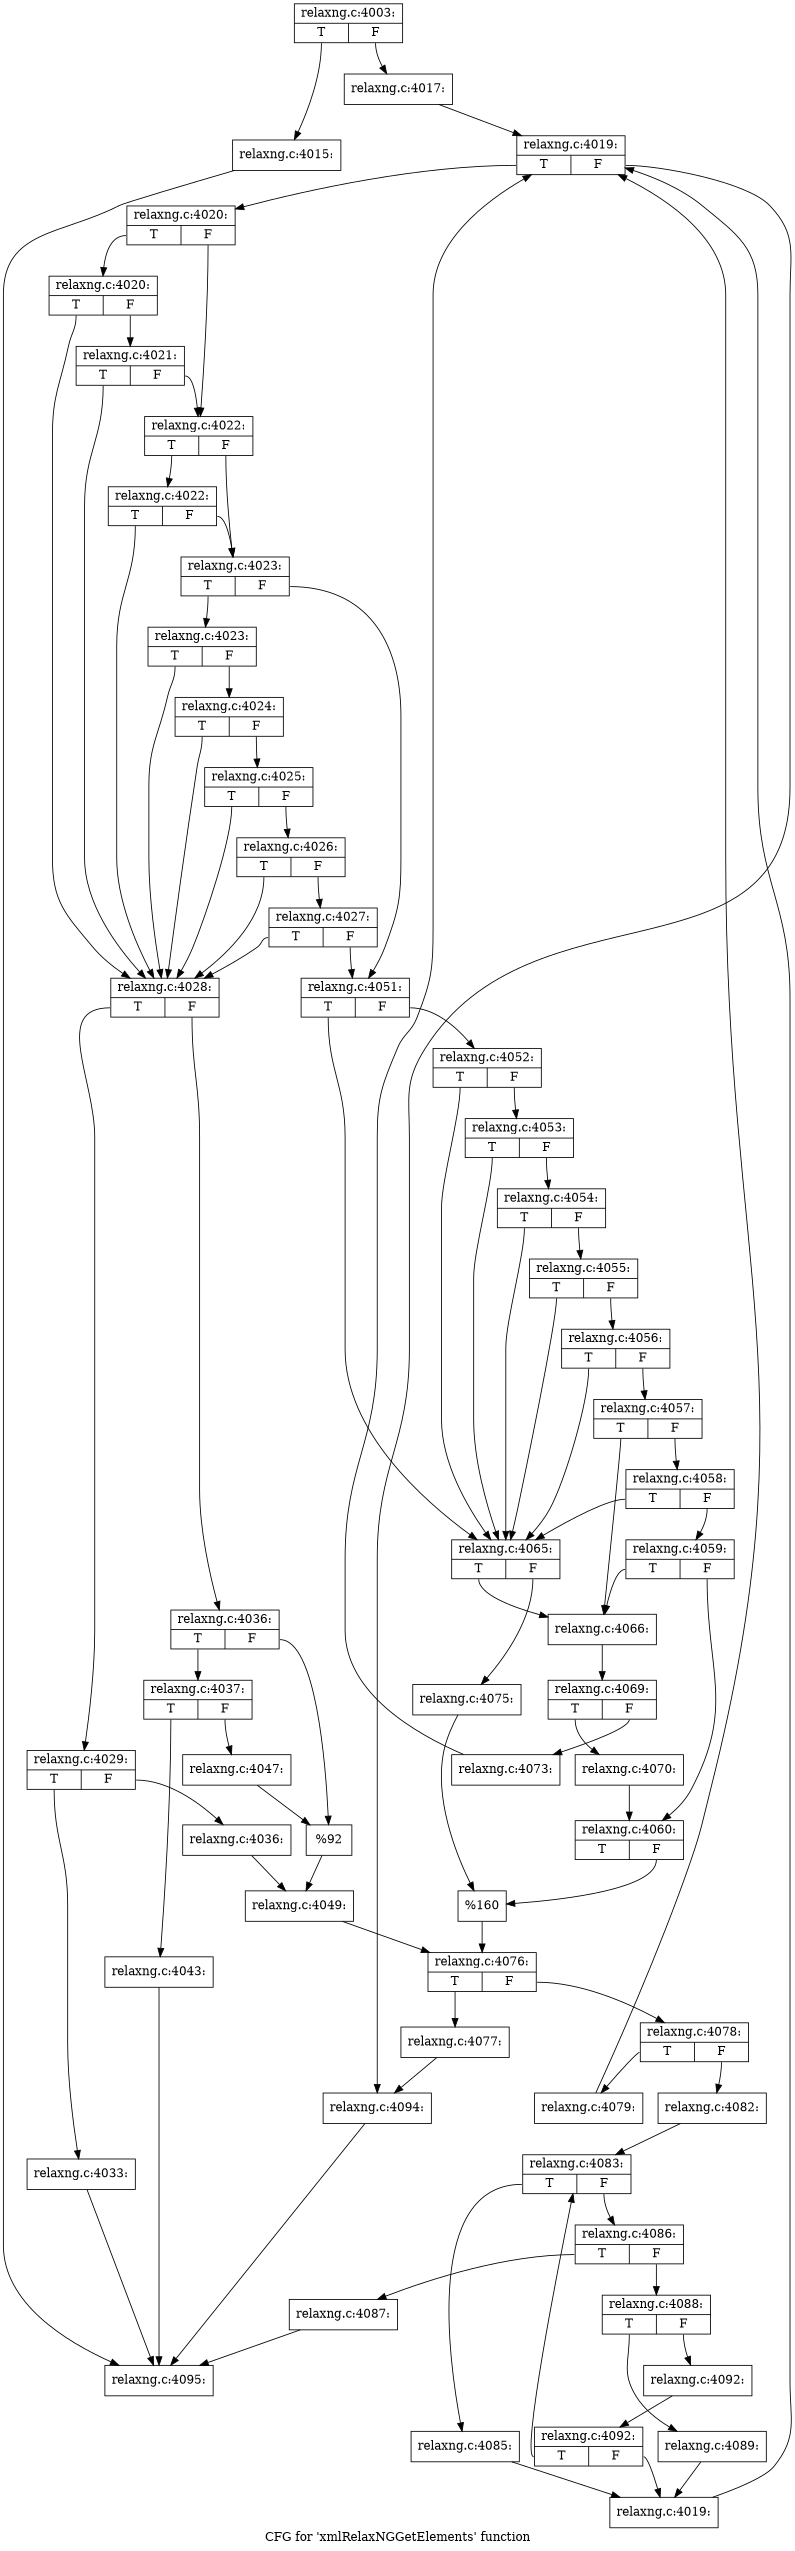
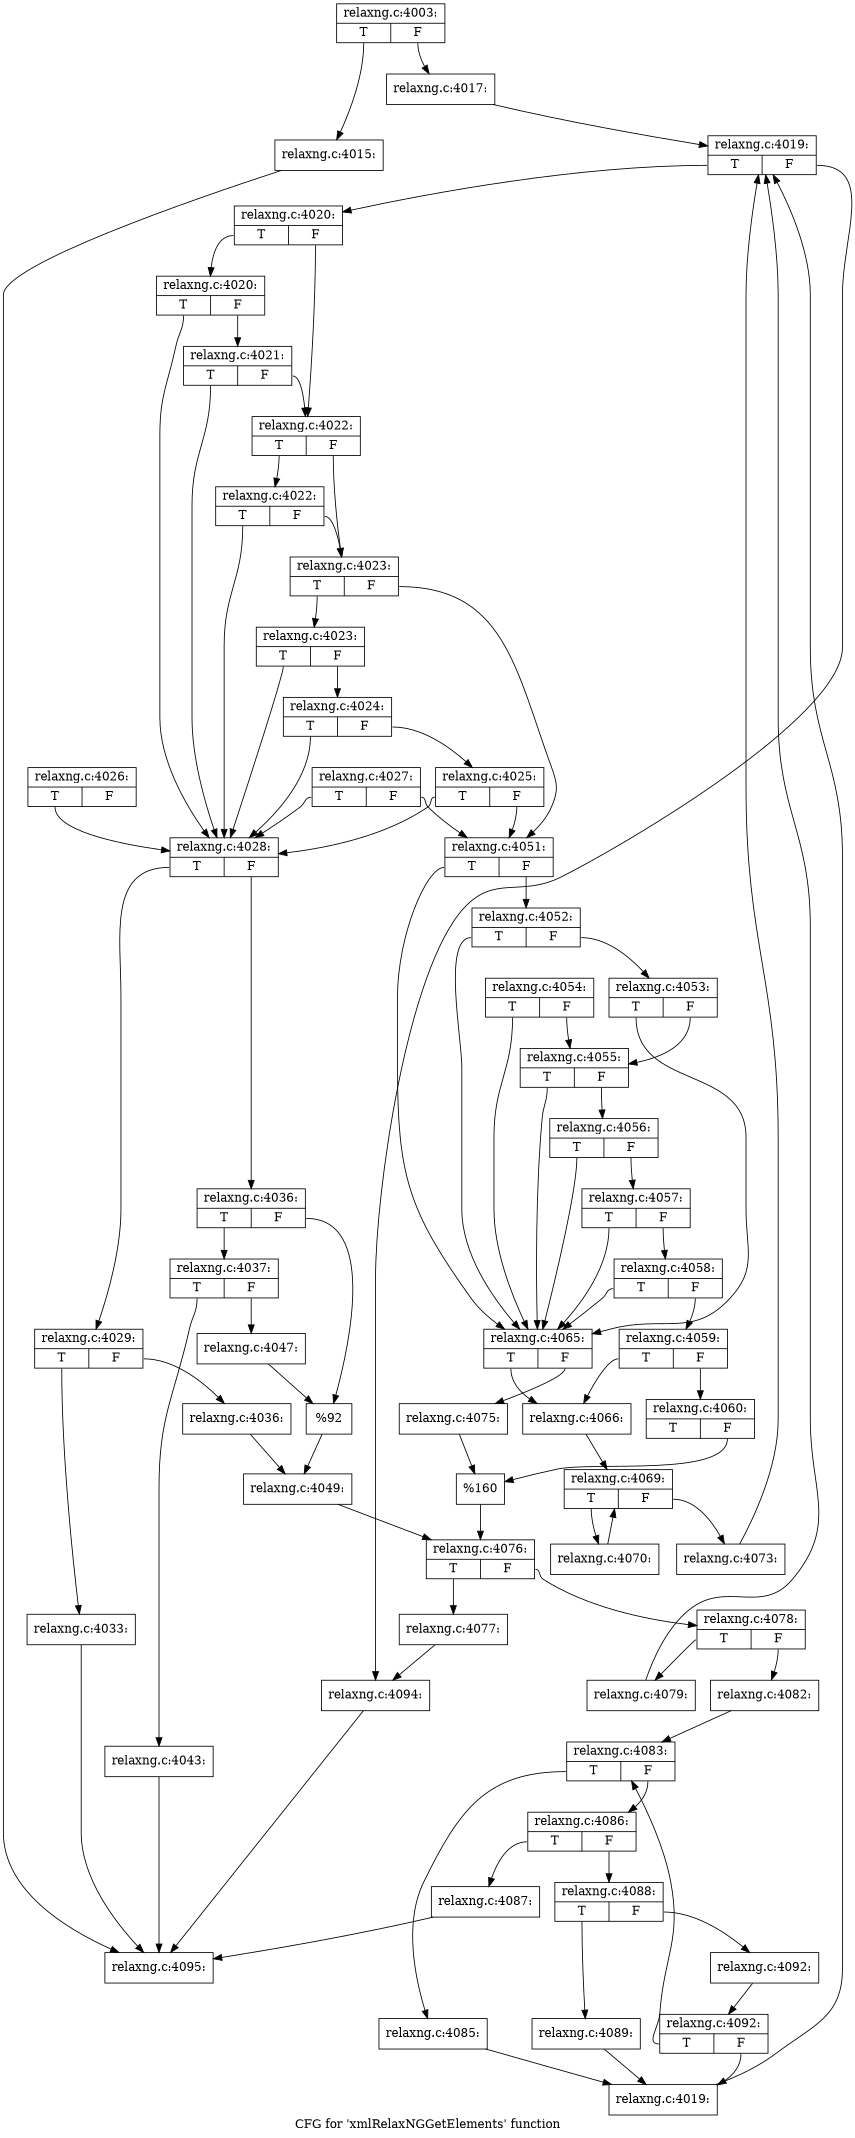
  digraph {
    label="CFG for 'xmlRelaxNGGetElements' function"
    node [shape=record]
    edge [tailport=s0]
    n1 [label="{relaxng.c:4003:|{<s0>T|<s1>F}}"]
    n2 [label="{relaxng.c:4015:}"]
    n3 [label="{relaxng.c:4017:}"]
    n4 [label="{relaxng.c:4095:}"]
    n5 [label="{relaxng.c:4019:|{<s0>T|<s1>F}}"]
    n6 [label="{relaxng.c:4020:|{<s0>T|<s1>F}}"]
    n7 [label="{relaxng.c:4094:}"]
    n8 [label="{relaxng.c:4020:|{<s0>T|<s1>F}}"]
    n9 [label="{relaxng.c:4022:|{<s0>T|<s1>F}}"]
    n10 [label="{relaxng.c:4028:|{<s0>T|<s1>F}}"]
    n11 [label="{relaxng.c:4021:|{<s0>T|<s1>F}}"]
    n12 [label="{relaxng.c:4022:|{<s0>T|<s1>F}}"]
    n13 [label="{relaxng.c:4023:|{<s0>T|<s1>F}}"]
    n14 [label="{relaxng.c:4029:|{<s0>T|<s1>F}}"]
    n15 [label="{relaxng.c:4036:|{<s0>T|<s1>F}}"]
    n16 [label="{relaxng.c:4023:|{<s0>T|<s1>F}}"]
    n17 [label="{relaxng.c:4051:|{<s0>T|<s1>F}}"]
    n18 [label="{relaxng.c:4033:}"]
    n19 [label="{relaxng.c:4036:}"]
    n20 [label="{relaxng.c:4037:|{<s0>T|<s1>F}}"]
    n21 [label="{%92}"]
    n22 [label="{relaxng.c:4024:|{<s0>T|<s1>F}}"]
    n23 [label="{relaxng.c:4065:|{<s0>T|<s1>F}}"]
    n24 [label="{relaxng.c:4052:|{<s0>T|<s1>F}}"]
    n25 [label="{relaxng.c:4025:|{<s0>T|<s1>F}}"]
    n26 [label="{relaxng.c:4066:}"]
    n27 [label="{relaxng.c:4075:}"]
    n28 [label="{relaxng.c:4053:|{<s0>T|<s1>F}}"]
    n29 [label="{relaxng.c:4026:|{<s0>T|<s1>F}}"]
    n30 [label="{relaxng.c:4027:|{<s0>T|<s1>F}}"]
    n31 [label="{relaxng.c:4049:}"]
    n32 [label="{relaxng.c:4043:}"]
    n33 [label="{relaxng.c:4047:}"]
    n34 [label="{relaxng.c:4076:|{<s0>T|<s1>F}}"]
    n35 [label="{relaxng.c:4077:}"]
    n36 [label="{relaxng.c:4078:|{<s0>T|<s1>F}}"]
    n37 [label="{relaxng.c:4079:}"]
    n38 [label="{relaxng.c:4082:}"]
    n39 [label="{relaxng.c:4069:|{<s0>T|<s1>F}}"]
    n40 [label="{%160}"]
    n41 [label="{relaxng.c:4054:|{<s0>T|<s1>F}}"]
    n42 [label="{relaxng.c:4055:|{<s0>T|<s1>F}}"]
    n43 [label="{relaxng.c:4056:|{<s0>T|<s1>F}}"]
    n44 [label="{relaxng.c:4057:|{<s0>T|<s1>F}}"]
    n45 [label="{relaxng.c:4058:|{<s0>T|<s1>F}}"]
    n46 [label="{relaxng.c:4059:|{<s0>T|<s1>F}}"]
    n47 [label="{relaxng.c:4060:|{<s0>T|<s1>F}}"]
    n48 [label="{relaxng.c:4070:}"]
    n49 [label="{relaxng.c:4073:}"]
    n50 [label="{relaxng.c:4083:|{<s0>T|<s1>F}}"]
    n51 [label="{relaxng.c:4085:}"]
    n52 [label="{relaxng.c:4086:|{<s0>T|<s1>F}}"]
    n53 [label="{relaxng.c:4019:}"]
    n54 [label="{relaxng.c:4087:}"]
    n55 [label="{relaxng.c:4088:|{<s0>T|<s1>F}}"]
    n56 [label="{relaxng.c:4089:}"]
    n57 [label="{relaxng.c:4092:}"]
    n58 [label="{relaxng.c:4092:|{<s0>T|<s1>F}}"]
    n1 -> n2
    n1 -> n3 [tailport=s1]
    n2 -> n4
    n3 -> n5
    n5 -> n6
    n5 -> n7 [tailport=s1]
    n6 -> n8
    n6 -> n9 [tailport=s1]
    n7 -> n4
    n8 -> n10
    n8 -> n11 [tailport=s1]
    n9 -> n12
    n9 -> n13 [tailport=s1]
    n10 -> n14
    n10 -> n15 [tailport=s1]
    n11 -> n9 [tailport=s1]
    n11 -> n10
    n12 -> n10
    n12 -> n13 [tailport=s1]
    n13 -> n16
    n13 -> n17 [tailport=s1]
    n14 -> n18
    n14 -> n19 [tailport=s1]
    n15 -> n20
    n15 -> n21 [tailport=s1]
    n16 -> n10
    n16 -> n22 [tailport=s1]
    n17 -> n23
    n17 -> n24 [tailport=s1]
    n18 -> n4
    n19 -> n31
    n20 -> n32
    n20 -> n33 [tailport=s1]
    n21 -> n31
    n22 -> n10
    n22 -> n25 [tailport=s1]
    n23 -> n26
    n23 -> n27 [tailport=s1]
    n24 -> n23
    n24 -> n28 [tailport=s1]
    n25 -> n10
-   n25 -> n29 [tailport=s1]
+   n25 -> n17 [tailport=s1]
    n26 -> n39
    n27 -> n40
    n28 -> n23
-   n28 -> n41 [tailport=s1]
+   n28 -> n42 [tailport=s1]
    n29 -> n10
-   n29 -> n30 [tailport=s1]
    n30 -> n10
    n30 -> n17 [tailport=s1]
    n31 -> n34
    n32 -> n4
    n33 -> n21
    n34 -> n35
    n34 -> n36 [tailport=s1]
    n35 -> n7
    n36 -> n37
    n36 -> n38 [tailport=s1]
    n37 -> n5
    n38 -> n50
    n39 -> n48
    n39 -> n49 [tailport=s1]
    n40 -> n34
    n41 -> n23
    n41 -> n42 [tailport=s1]
    n42 -> n23
    n42 -> n43 [tailport=s1]
    n43 -> n23
    n43 -> n44 [tailport=s1]
-   n44 -> n26
+   n44 -> n23
    n44 -> n45 [tailport=s1]
    n45 -> n23
    n45 -> n46 [tailport=s1]
    n46 -> n26
    n46 -> n47 [tailport=s1]
    n47 -> n40 [tailport=s1]
-   n48 -> n47
+   n48 -> n39
    n49 -> n5
    n50 -> n51
    n50 -> n52 [tailport=s1]
    n51 -> n53
    n52 -> n54
    n52 -> n55 [tailport=s1]
    n53 -> n5
    n54 -> n4
    n55 -> n56
    n55 -> n57 [tailport=s1]
    n56 -> n53
    n57 -> n58
    n58 -> n50
    n58 -> n53 [tailport=s1]
  }
